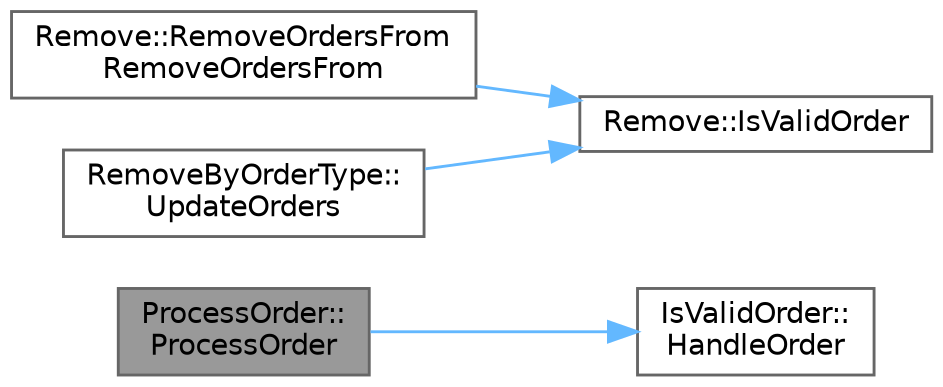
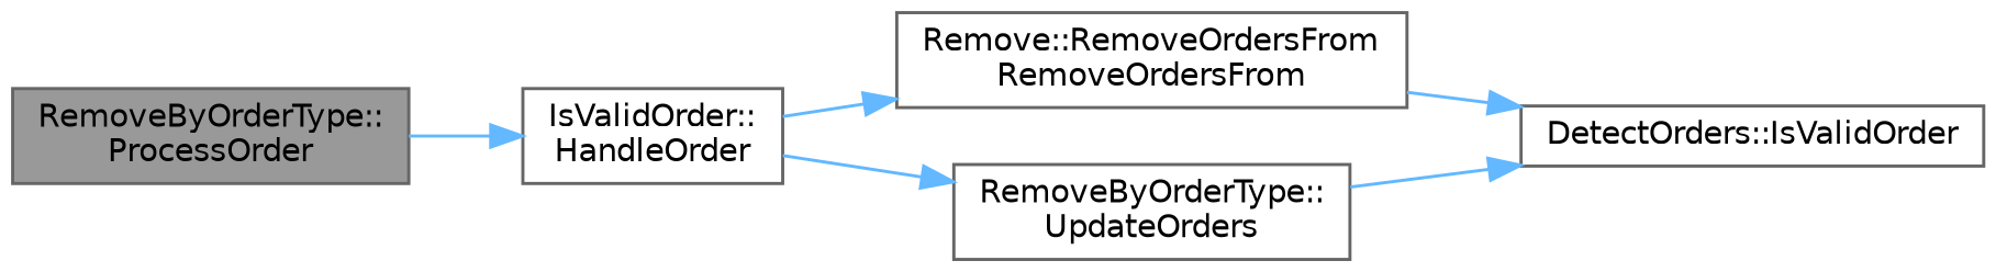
  digraph {
    rankdir=LR
    node [color=grey40 fillcolor=white fontname=Helvetica fontsize=10 shape=box style=filled]
    edge [color=steelblue1 fontname=Helvetica fontsize=10 labelfontname=Helvetica labelfontsize=10 style=solid]
-   n1 [color=gray40 fillcolor=grey60 fontcolor=black height=0.2 label="ProcessOrder::\lProcessOrder" width=0.4]
+   n1 [color=gray40 fillcolor=grey60 fontcolor=black height=0.2 label="RemoveByOrderType::\lProcessOrder" width=0.4]
    n2 [height=0.2 label="IsValidOrder::\lHandleOrder" width=0.4]
    n3 [height=0.2 label="Remove::RemoveOrdersFrom\lRemoveOrdersFrom" width=0.4]
    n4 [height=0.2 label="RemoveByOrderType::\lUpdateOrders" width=0.4]
-   n5 [height=0.2 label="Remove::IsValidOrder" width=0.4]
+   n5 [height=0.2 label="DetectOrders::IsValidOrder" width=0.4]
    n1 -> n2
+   n2 -> n3
+   n2 -> n4
    n3 -> n5
    n4 -> n5
  }
